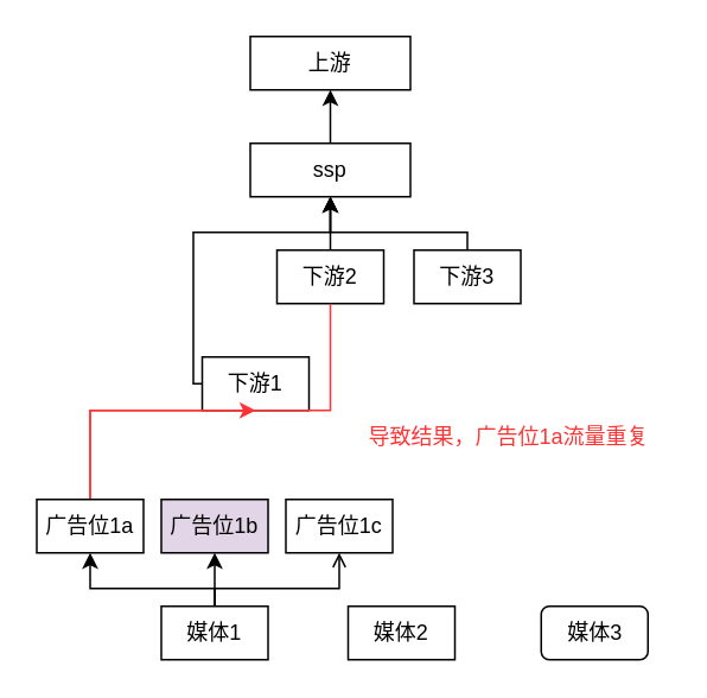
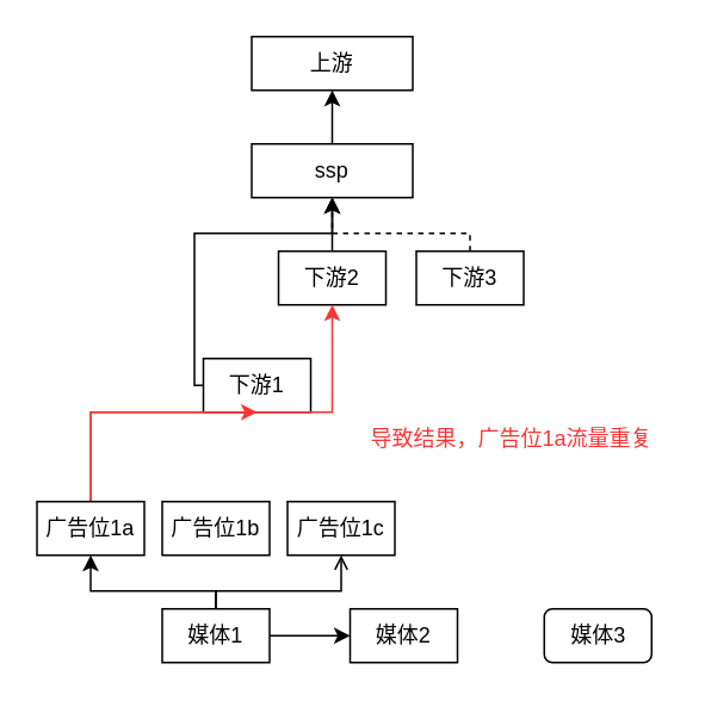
  <mxCell id="0" />
  <mxCell id="1" parent="0" />
  <mxCell id="2" value="" style="group" vertex="1" connectable="0" parent="1"><mxGeometry x="20" y="20" width="355" height="350" as="geometry" /></mxCell>
  <mxCell id="3" value="上游" style="rounded=0;whiteSpace=wrap;html=1;" vertex="1" parent="2"><mxGeometry x="120" width="90" height="30" as="geometry" /></mxCell>
  <mxCell id="4" style="edgeStyle=orthogonalEdgeStyle;rounded=0;orthogonalLoop=1;jettySize=auto;html=1;" edge="1" parent="2" source="5" target="3"><mxGeometry relative="1" as="geometry" /></mxCell>
  <mxCell id="5" value="ssp" style="rounded=0;whiteSpace=wrap;html=1;" vertex="1" parent="2"><mxGeometry x="120" y="60" width="90" height="30" as="geometry" /></mxCell>
  <mxCell id="6" style="edgeStyle=orthogonalEdgeStyle;rounded=0;orthogonalLoop=1;jettySize=auto;html=1;entryX=0.5;entryY=1;entryDx=0;entryDy=0;" edge="1" parent="2" source="7" target="5"><mxGeometry relative="1" as="geometry"><Array as="points"><mxPoint x="88" y="110" /><mxPoint x="165" y="110" /></Array></mxGeometry></mxCell>
  <mxCell id="7" value="下游1" style="rounded=0;whiteSpace=wrap;html=1;" vertex="1" parent="2"><mxGeometry x="93" y="180" width="60" height="30" as="geometry" /></mxCell>
- <mxCell id="8" style="edgeStyle=orthogonalEdgeStyle;rounded=0;orthogonalLoop=1;jettySize=auto;html=1;entryX=0.5;entryY=1;entryDx=0;entryDy=0;" edge="1" parent="2" source="9" target="5"><mxGeometry relative="1" as="geometry"><Array as="points"><mxPoint x="242" y="110" /><mxPoint x="165" y="110" /></Array></mxGeometry></mxCell>
+ <mxCell id="8" style="edgeStyle=orthogonalEdgeStyle;rounded=0;orthogonalLoop=1;jettySize=auto;html=1;entryX=0.5;entryY=1;entryDx=0;entryDy=0;dashed=1;" edge="1" parent="2" source="9" target="5"><mxGeometry relative="1" as="geometry"><Array as="points"><mxPoint x="242" y="110" /><mxPoint x="165" y="110" /></Array></mxGeometry></mxCell>
  <mxCell id="9" value="下游3" style="rounded=0;whiteSpace=wrap;html=1;" vertex="1" parent="2"><mxGeometry x="212" y="120" width="60" height="30" as="geometry" /></mxCell>
  <mxCell id="10" style="edgeStyle=orthogonalEdgeStyle;rounded=0;orthogonalLoop=1;jettySize=auto;html=1;entryX=0.5;entryY=1;entryDx=0;entryDy=0;" edge="1" parent="2" source="11" target="5"><mxGeometry relative="1" as="geometry" /></mxCell>
  <mxCell id="11" value="下游2" style="rounded=0;whiteSpace=wrap;html=1;" vertex="1" parent="2"><mxGeometry x="135" y="120" width="60" height="30" as="geometry" /></mxCell>
  <mxCell id="12" value="媒体1" style="rounded=0;whiteSpace=wrap;html=1;" vertex="1" parent="2"><mxGeometry x="70" y="320" width="60" height="30" as="geometry" /></mxCell>
  <mxCell id="13" value="媒体3" style="whiteSpace=wrap;html=1;rounded=1;" vertex="1" parent="2"><mxGeometry x="283.5" y="320" width="60" height="30" as="geometry" /></mxCell>
  <mxCell id="14" value="媒体2" style="rounded=0;whiteSpace=wrap;html=1;" vertex="1" parent="2"><mxGeometry x="175" y="320" width="60" height="30" as="geometry" /></mxCell>
  <mxCell id="15" style="edgeStyle=orthogonalEdgeStyle;rounded=0;orthogonalLoop=1;jettySize=auto;html=1;entryX=0.5;entryY=1;entryDx=0;entryDy=0;strokeColor=#FF3333;" edge="1" parent="2" source="17" target="7"><mxGeometry relative="1" as="geometry"><Array as="points"><mxPoint x="30" y="210" /><mxPoint x="88" y="210" /></Array></mxGeometry></mxCell>
- <mxCell id="16" style="edgeStyle=orthogonalEdgeStyle;rounded=0;orthogonalLoop=1;jettySize=auto;html=1;entryX=0.5;entryY=1;entryDx=0;entryDy=0;strokeColor=#FF3333;endArrow=none;" edge="1" parent="2" source="17" target="11"><mxGeometry relative="1" as="geometry"><Array as="points"><mxPoint x="30" y="210" /><mxPoint x="165" y="210" /></Array></mxGeometry></mxCell>
+ <mxCell id="16" style="edgeStyle=orthogonalEdgeStyle;rounded=0;orthogonalLoop=1;jettySize=auto;html=1;entryX=0.5;entryY=1;entryDx=0;entryDy=0;strokeColor=#FF3333;" edge="1" parent="2" source="17" target="11"><mxGeometry relative="1" as="geometry"><Array as="points"><mxPoint x="30" y="210" /><mxPoint x="165" y="210" /></Array></mxGeometry></mxCell>
  <mxCell id="17" value="广告位1a" style="rounded=0;whiteSpace=wrap;html=1;" vertex="1" parent="2"><mxGeometry y="260" width="60" height="30" as="geometry" /></mxCell>
  <mxCell id="18" style="edgeStyle=orthogonalEdgeStyle;rounded=0;orthogonalLoop=1;jettySize=auto;html=1;entryX=0.5;entryY=1;entryDx=0;entryDy=0;" edge="1" parent="2" source="12" target="17"><mxGeometry relative="1" as="geometry"><Array as="points"><mxPoint x="100" y="310" /><mxPoint x="30" y="310" /></Array></mxGeometry></mxCell>
  <mxCell id="19" value="广告位1c" style="rounded=0;whiteSpace=wrap;html=1;" vertex="1" parent="2"><mxGeometry x="140" y="260" width="60" height="30" as="geometry" /></mxCell>
  <mxCell id="20" style="edgeStyle=orthogonalEdgeStyle;rounded=0;orthogonalLoop=1;jettySize=auto;html=1;entryX=0.5;entryY=1;entryDx=0;entryDy=0;endArrow=open;" edge="1" parent="2" source="12" target="19"><mxGeometry relative="1" as="geometry"><Array as="points"><mxPoint x="100" y="310" /><mxPoint x="170" y="310" /></Array></mxGeometry></mxCell>
- <mxCell id="21" value="广告位1b" style="rounded=0;whiteSpace=wrap;html=1;fillColor=#e1d5e7;" vertex="1" parent="2"><mxGeometry x="70" y="260" width="60" height="30" as="geometry" /></mxCell>
- <mxCell id="22" style="edgeStyle=orthogonalEdgeStyle;rounded=0;orthogonalLoop=1;jettySize=auto;html=1;entryX=0.5;entryY=1;entryDx=0;entryDy=0;" edge="1" parent="2" source="12" target="21"><mxGeometry relative="1" as="geometry" /></mxCell>
+ <mxCell id="21" value="广告位1b" style="rounded=0;whiteSpace=wrap;html=1;" vertex="1" parent="2"><mxGeometry x="70" y="260" width="60" height="30" as="geometry" /></mxCell>
+ <mxCell id="22" style="edgeStyle=orthogonalEdgeStyle;rounded=0;orthogonalLoop=1;jettySize=auto;html=1;" edge="1" parent="2" source="12" target="14"><mxGeometry relative="1" as="geometry" /></mxCell>
  <mxCell id="23" value="&lt;font color=&quot;#ff3333&quot;&gt;导致结果，广告位1a流量重复&lt;/font&gt;" style="text;html=1;align=center;verticalAlign=middle;resizable=0;points=[];autosize=1;strokeColor=none;fillColor=none;" vertex="1" parent="2"><mxGeometry x="175" y="210" width="180" height="30" as="geometry" /></mxCell>
